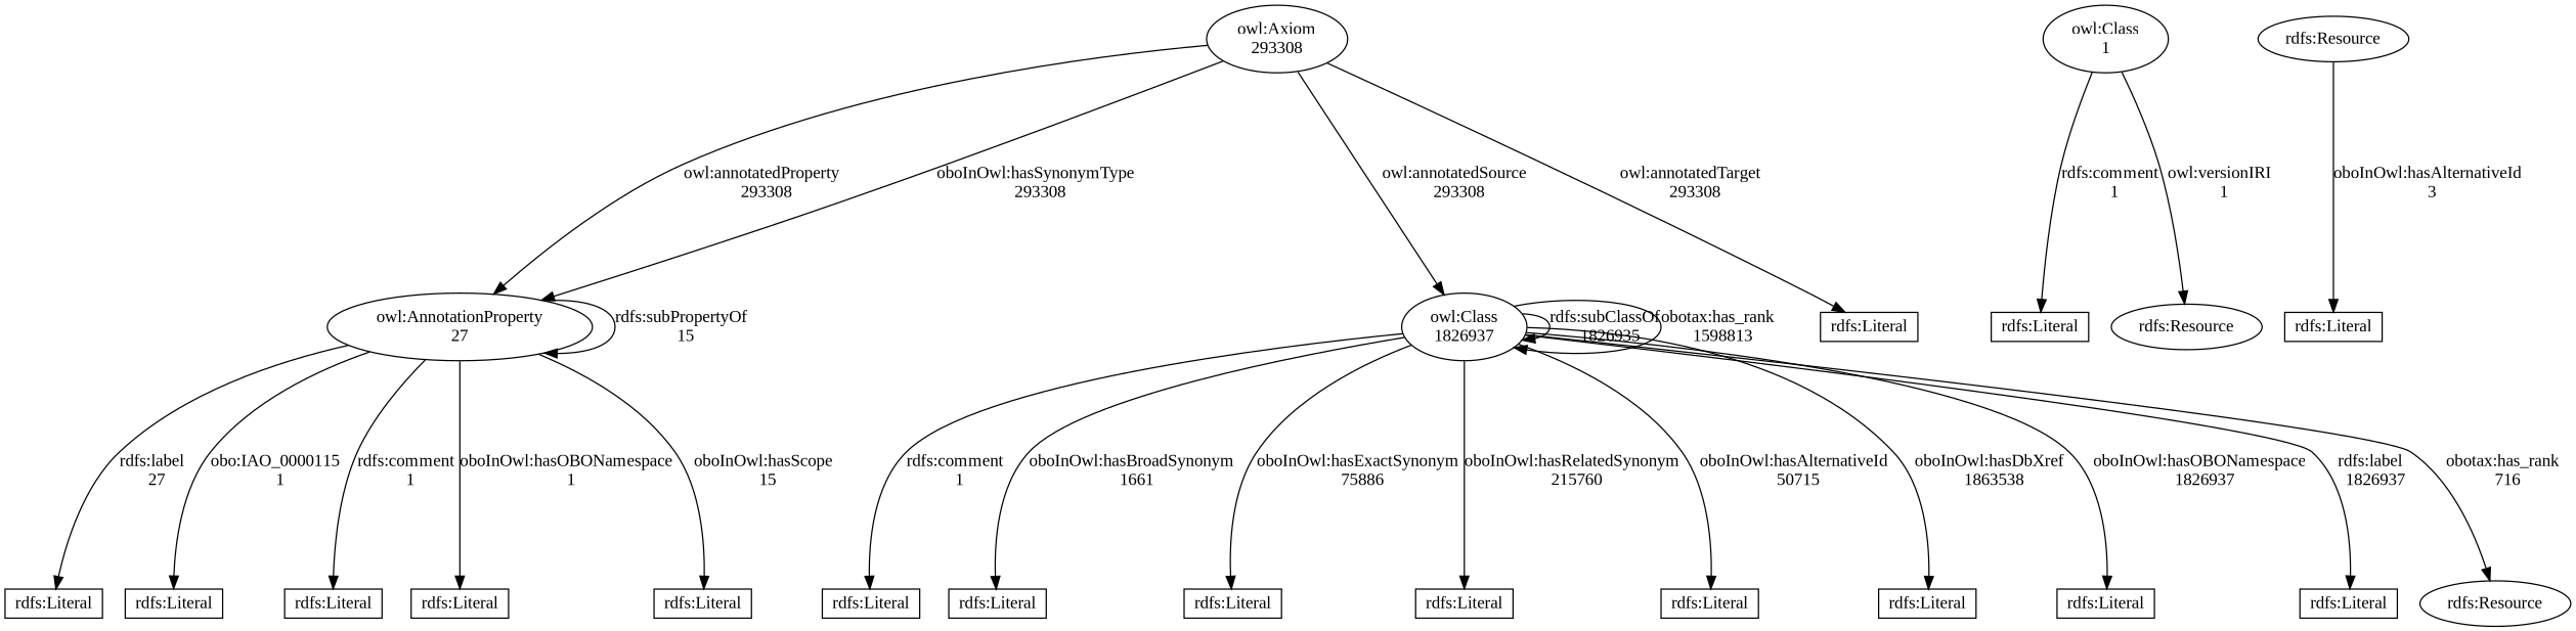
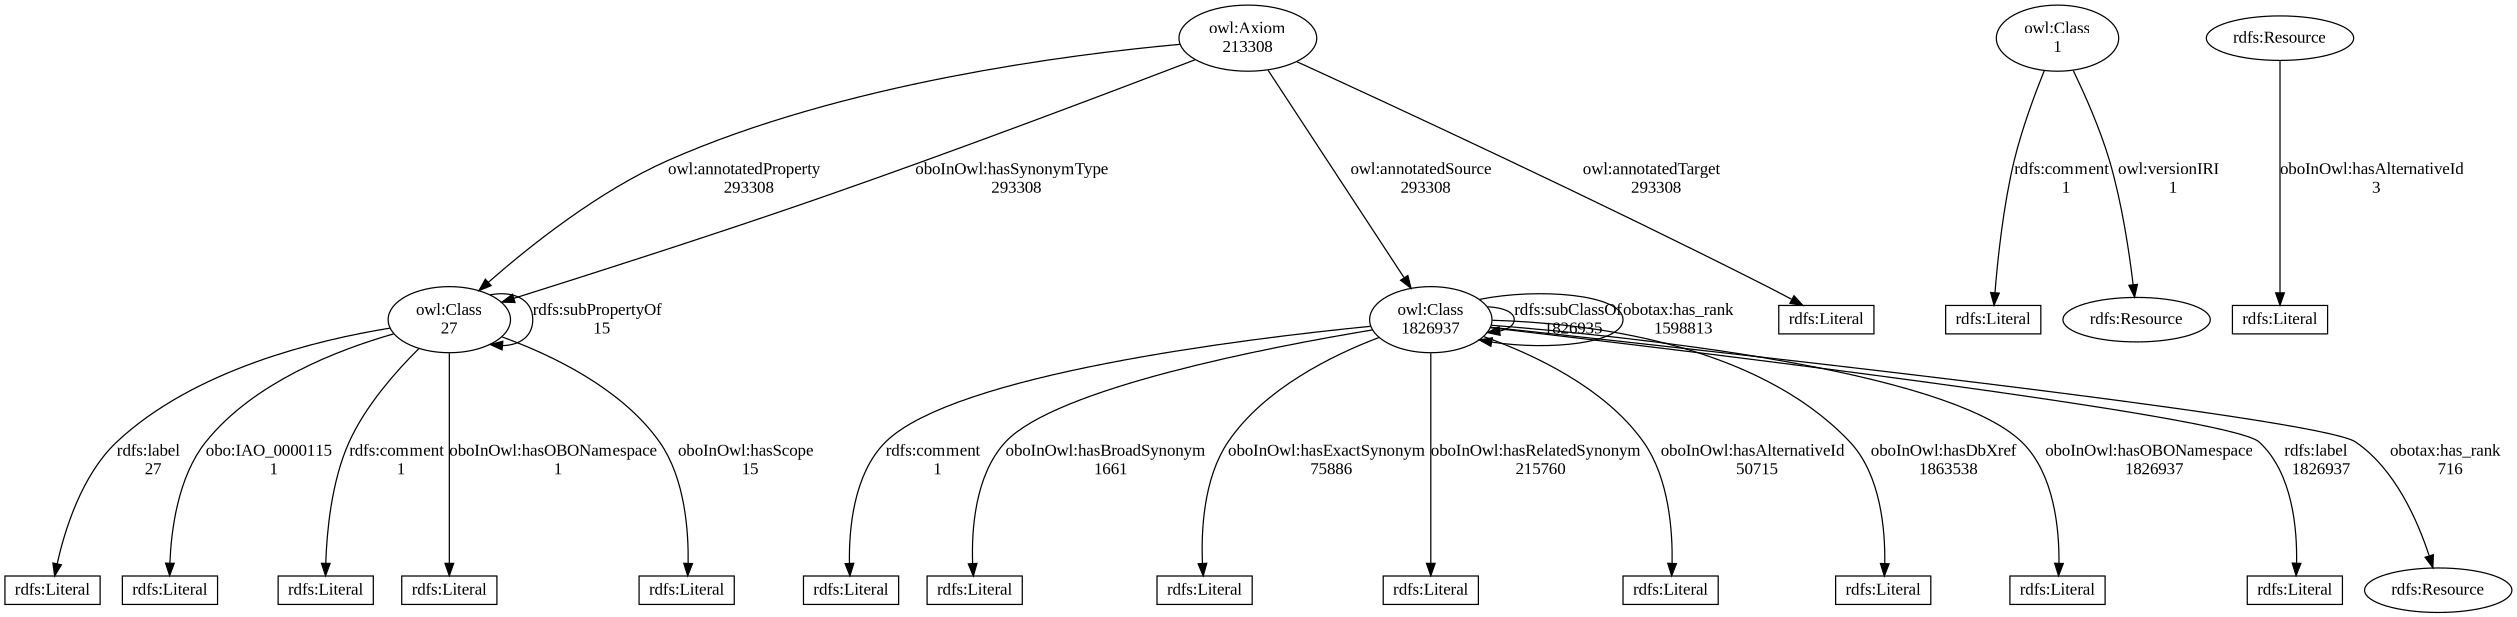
  digraph {
    fontname="Liberation Serif"
    rankdir=TB
    ranksep=2
    node [fontname="Liberation Serif" shape=box]
    edge [fontname="Liberation Serif"]
-   n1 [label="owl:AnnotationProperty\n27" shape=""]
+   n1 [label="owl:Class\n27" shape=""]
    n2 [height=0.3 label="rdfs:Literal"]
    n3 [height=0.3 label="rdfs:Literal"]
    n4 [height=0.3 label="rdfs:Literal"]
    n5 [height=0.3 label="rdfs:Literal"]
    n6 [height=0.3 label="rdfs:Literal"]
-   n7 [label="owl:Axiom\n293308" shape=""]
+   n7 [label="owl:Axiom\n213308" shape=""]
    n8 [label="owl:Class\n1826937" shape=""]
    n9 [height=0.3 label="rdfs:Literal"]
    n10 [height=0.3 label="rdfs:Literal"]
    n11 [height=0.3 label="rdfs:Literal"]
    n12 [height=0.3 label="rdfs:Literal"]
    n13 [height=0.3 label="rdfs:Literal"]
    n14 [height=0.3 label="rdfs:Literal"]
    n15 [height=0.3 label="rdfs:Literal"]
    n16 [height=0.3 label="rdfs:Literal"]
    n17 [height=0.3 label="rdfs:Literal"]
    n18 [label="rdfs:Resource" shape=""]
    n19 [label="owl:Class\n1" shape=""]
    n20 [height=0.3 label="rdfs:Literal"]
    n21 [label="rdfs:Resource" shape=""]
    n22 [label="rdfs:Resource" shape=""]
    n23 [height=0.3 label="rdfs:Literal"]
    n1 -> n1 [label="rdfs:subPropertyOf\n  15"]
    n1 -> n2 [label="rdfs:label\n  27"]
    n1 -> n3 [label="obo:IAO_0000115\n  1"]
    n1 -> n4 [label="rdfs:comment\n  1"]
    n1 -> n5 [label="oboInOwl:hasOBONamespace\n  1"]
    n1 -> n6 [label="oboInOwl:hasScope\n  15"]
    n7 -> n1 [label="owl:annotatedProperty\n  293308"]
    n7 -> n1 [label="oboInOwl:hasSynonymType\n  293308"]
    n7 -> n8 [label="owl:annotatedSource\n  293308"]
    n7 -> n9 [label="owl:annotatedTarget\n  293308"]
    n8 -> n8 [label="rdfs:subClassOf\n  1826935"]
    n8 -> n8 [label="obotax:has_rank\n  1598813"]
    n8 -> n10 [label="rdfs:comment\n  1"]
    n8 -> n11 [label="oboInOwl:hasBroadSynonym\n  1661"]
    n8 -> n12 [label="oboInOwl:hasExactSynonym\n  75886"]
    n8 -> n13 [label="oboInOwl:hasRelatedSynonym\n  215760"]
    n8 -> n14 [label="oboInOwl:hasAlternativeId\n  50715"]
    n8 -> n15 [label="oboInOwl:hasDbXref\n  1863538"]
    n8 -> n16 [label="oboInOwl:hasOBONamespace\n  1826937"]
    n8 -> n17 [label="rdfs:label\n  1826937"]
    n8 -> n18 [label="obotax:has_rank\n  716"]
    n19 -> n20 [label="rdfs:comment\n  1"]
    n19 -> n21 [label="owl:versionIRI\n  1"]
    n22 -> n23 [label="oboInOwl:hasAlternativeId\n  3"]
  }
